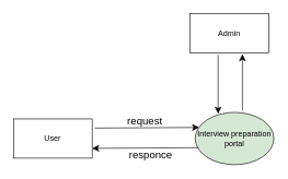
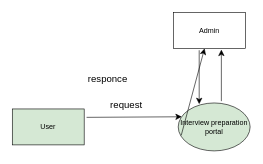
  <mxCell id="0" />
  <mxCell id="1" parent="0" />
  <mxCell id="2" value="Interview preparation portal " style="ellipse;whiteSpace=wrap;html=1;fillColor=#d5e8d4;" vertex="1" parent="1"><mxGeometry x="297" y="171" width="120" height="80" as="geometry" /></mxCell>
  <mxCell id="3" value="" style="endArrow=classic;html=1;rounded=0;fontSize=12;startSize=8;endSize=8;" edge="1" parent="1"><mxGeometry width="50" height="50" relative="1" as="geometry"><mxPoint x="332" y="83" as="sourcePoint" /><mxPoint x="332" y="173" as="targetPoint" /></mxGeometry></mxCell>
  <mxCell id="4" value="" style="endArrow=classic;html=1;rounded=0;fontSize=12;startSize=8;endSize=8;entryX=0.05;entryY=0.288;entryDx=0;entryDy=0;entryPerimeter=0;" edge="1" parent="1" target="2"><mxGeometry width="50" height="50" relative="1" as="geometry"><mxPoint x="144" y="195" as="sourcePoint" /><mxPoint x="294" y="192" as="targetPoint" /></mxGeometry></mxCell>
- <mxCell id="5" value="User" style="rounded=0;whiteSpace=wrap;html=1;" vertex="1" parent="1"><mxGeometry x="20" y="181" width="120" height="60" as="geometry" /></mxCell>
- <mxCell id="6" value="" style="endArrow=classic;html=1;rounded=0;fontSize=12;startSize=8;endSize=8;exitX=0.042;exitY=0.675;exitDx=0;exitDy=0;exitPerimeter=0;entryX=1;entryY=0.75;entryDx=0;entryDy=0;" edge="1" parent="1" source="2" target="5"><mxGeometry width="50" height="50" relative="1" as="geometry"><mxPoint x="317" y="237" as="sourcePoint" /><mxPoint x="367" y="187" as="targetPoint" /></mxGeometry></mxCell>
- <mxCell id="7" value="responce" style="text;html=1;align=center;verticalAlign=middle;whiteSpace=wrap;rounded=0;fontSize=16;" vertex="1" parent="1"><mxGeometry x="195" y="221" width="69" height="30" as="geometry" /></mxCell>
- <mxCell id="8" value="request" style="text;html=1;align=center;verticalAlign=middle;resizable=0;points=[];autosize=1;strokeColor=none;fillColor=none;fontSize=16;" vertex="1" parent="1"><mxGeometry x="184" y="168" width="71" height="31" as="geometry" /></mxCell>
+ <mxCell id="5" value="User" style="rounded=0;whiteSpace=wrap;html=1;fillColor=#d5e8d4;" vertex="1" parent="1"><mxGeometry x="20" y="181" width="120" height="60" as="geometry" /></mxCell>
+ <mxCell id="6" value="" style="endArrow=classic;html=1;rounded=0;fontSize=12;startSize=8;endSize=8;exitX=0.042;exitY=0.675;exitDx=0;exitDy=0;exitPerimeter=0;" edge="1" parent="1" source="2" target="10"><mxGeometry width="50" height="50" relative="1" as="geometry"><mxPoint x="317" y="237" as="sourcePoint" /><mxPoint x="367" y="187" as="targetPoint" /></mxGeometry></mxCell>
+ <mxCell id="7" value="responce" style="text;html=1;align=center;verticalAlign=middle;whiteSpace=wrap;rounded=0;fontSize=16;" vertex="1" parent="1"><mxGeometry x="145" y="116" width="69" height="30" as="geometry" /></mxCell>
+ <mxCell id="8" value="request" style="text;html=1;align=center;verticalAlign=middle;resizable=0;points=[];autosize=1;strokeColor=none;fillColor=none;fontSize=16;" vertex="1" parent="1"><mxGeometry x="174" y="158" width="71" height="31" as="geometry" /></mxCell>
  <mxCell id="9" value="" style="endArrow=classic;html=1;rounded=0;fontSize=12;startSize=8;endSize=8;" edge="1" parent="1"><mxGeometry width="50" height="50" relative="1" as="geometry"><mxPoint x="369" y="168" as="sourcePoint" /><mxPoint x="369" y="82" as="targetPoint" /></mxGeometry></mxCell>
  <mxCell id="10" value="Admin" style="rounded=0;whiteSpace=wrap;html=1;" vertex="1" parent="1"><mxGeometry x="289" y="20" width="120" height="60" as="geometry" /></mxCell>
